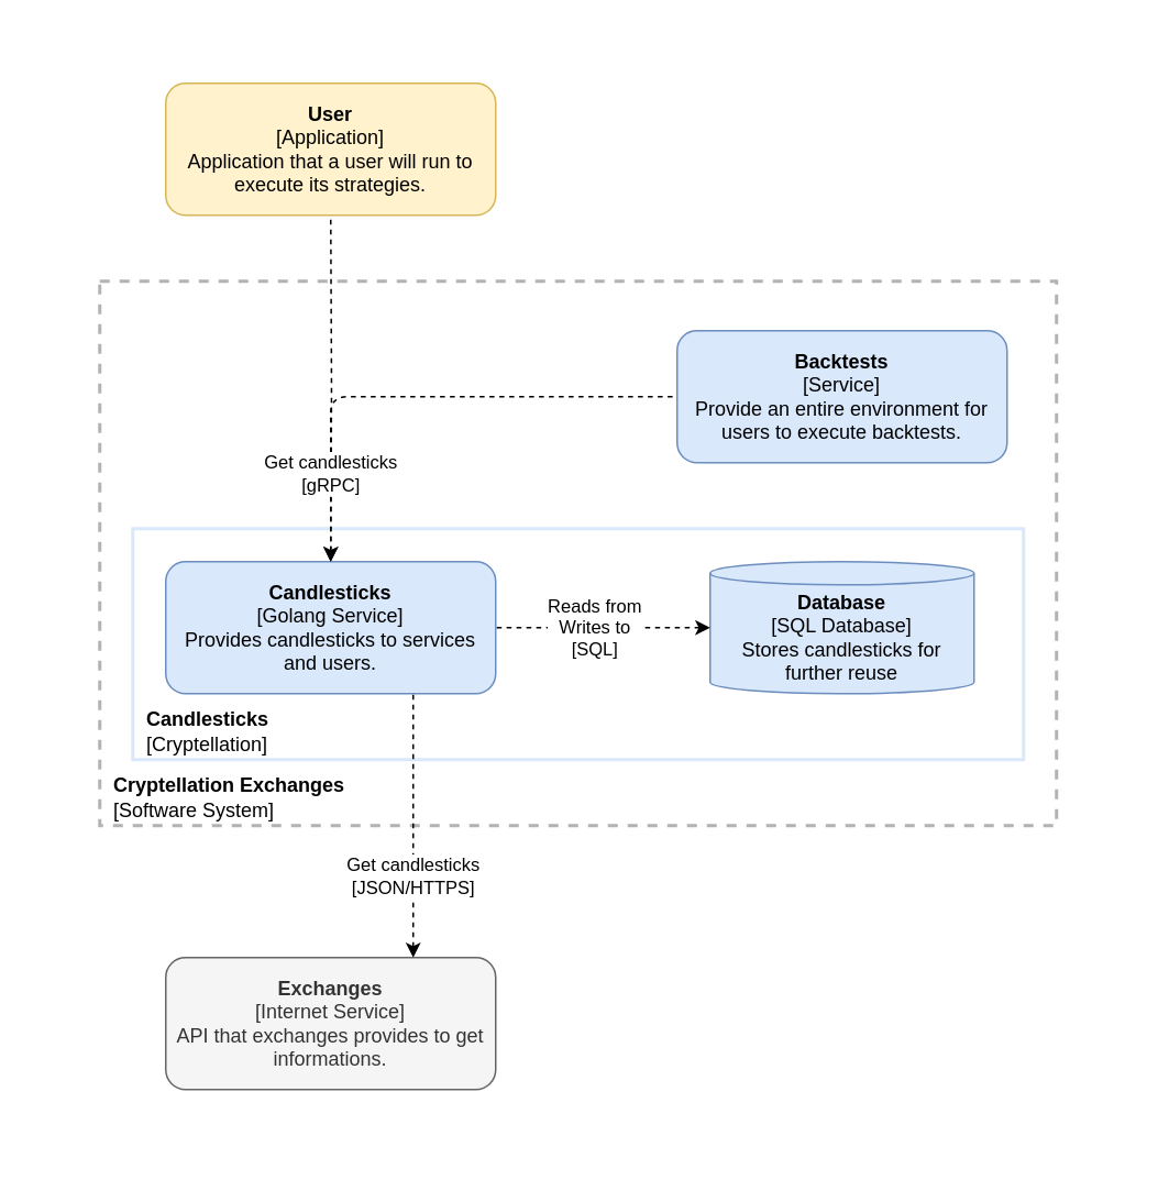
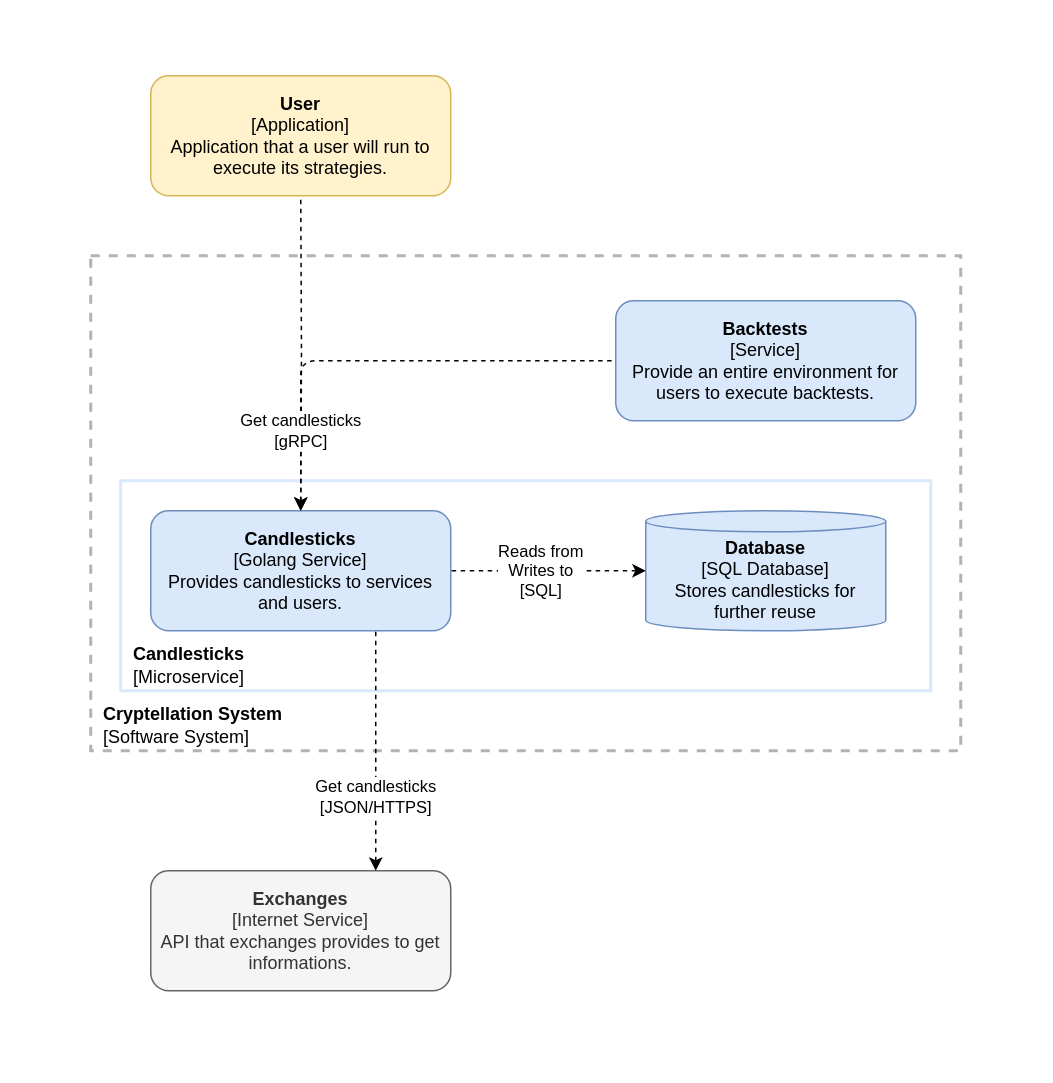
  <mxCell id="0" />
  <mxCell id="1" parent="0" />
  <mxCell id="2" value="" style="rounded=1;whiteSpace=wrap;html=1;labelBackgroundColor=none;strokeColor=none;strokeWidth=2;fillColor=default;" parent="1" vertex="1"><mxGeometry x="20" y="20" width="660" height="680" as="geometry" /></mxCell>
- <mxCell id="3" value="&lt;b style=&quot;&quot;&gt;&amp;nbsp; Cryptellation Exchanges&lt;br&gt;&amp;nbsp;&amp;nbsp;&lt;/b&gt;&lt;span style=&quot;&quot;&gt;[Software System]&lt;/span&gt;" style="rounded=0;whiteSpace=wrap;html=1;fillColor=none;dashed=1;strokeWidth=2;strokeColor=#B3B3B3;align=left;verticalAlign=bottom;" parent="1" vertex="1"><mxGeometry x="60" y="170" width="580" height="330" as="geometry" /></mxCell>
- <mxCell id="4" value="&amp;nbsp; &lt;b&gt;Candlesticks&lt;/b&gt;&lt;br&gt;&amp;nbsp; [Cryptellation]" style="rounded=0;whiteSpace=wrap;html=1;labelBackgroundColor=none;strokeColor=#DAE8FC;strokeWidth=2;fillColor=none;verticalAlign=bottom;align=left;" parent="1" vertex="1"><mxGeometry x="80" y="320" width="540" height="140" as="geometry" /></mxCell>
+ <mxCell id="3" value="&lt;b style=&quot;&quot;&gt;&amp;nbsp; Cryptellation System&lt;br&gt;&amp;nbsp;&amp;nbsp;&lt;/b&gt;&lt;span style=&quot;&quot;&gt;[Software System]&lt;/span&gt;" style="rounded=0;whiteSpace=wrap;html=1;fillColor=none;dashed=1;strokeWidth=2;strokeColor=#B3B3B3;align=left;verticalAlign=bottom;" parent="1" vertex="1"><mxGeometry x="60" y="170" width="580" height="330" as="geometry" /></mxCell>
+ <mxCell id="4" value="&amp;nbsp; &lt;b&gt;Candlesticks&lt;/b&gt;&lt;br&gt;&amp;nbsp; [Microservice]" style="rounded=0;whiteSpace=wrap;html=1;labelBackgroundColor=none;strokeColor=#DAE8FC;strokeWidth=2;fillColor=none;verticalAlign=bottom;align=left;" parent="1" vertex="1"><mxGeometry x="80" y="320" width="540" height="140" as="geometry" /></mxCell>
  <mxCell id="5" value="&lt;b&gt;Candlesticks&lt;/b&gt;&lt;br&gt;[Golang Service]&lt;br&gt;Provides candlesticks to services and users." style="rounded=1;whiteSpace=wrap;html=1;fillColor=#dae8fc;strokeColor=#6c8ebf;" parent="1" vertex="1"><mxGeometry x="100" y="340" width="200" height="80" as="geometry" /></mxCell>
  <mxCell id="6" value="&lt;font face=&quot;helvetica&quot;&gt;&lt;br&gt;&lt;/font&gt;" style="endArrow=none;dashed=1;html=1;entryX=0;entryY=0.5;entryDx=0;entryDy=0;edgeStyle=orthogonalEdgeStyle;startArrow=classic;startFill=1;exitX=0.5;exitY=0;exitDx=0;exitDy=0;" edge="1" parent="1" source="5" target="13"><mxGeometry x="0.548" y="10" width="50" height="50" relative="1" as="geometry"><mxPoint x="210" y="350" as="sourcePoint" /><mxPoint x="210" y="110" as="targetPoint" /><mxPoint as="offset" /></mxGeometry></mxCell>
  <mxCell id="7" value="&lt;b&gt;Database&lt;/b&gt;&lt;br&gt;[SQL Database]&lt;br&gt;Stores candlesticks for further reuse" style="shape=cylinder3;whiteSpace=wrap;html=1;boundedLbl=1;backgroundOutline=1;size=7;fillColor=#dae8fc;strokeColor=#6c8ebf;" parent="1" vertex="1"><mxGeometry x="430" y="340" width="160" height="80" as="geometry" /></mxCell>
  <mxCell id="8" value="&lt;b style=&quot;color: rgb(51 , 51 , 51)&quot;&gt;Exchanges&lt;/b&gt;&lt;br style=&quot;color: rgb(51 , 51 , 51)&quot;&gt;&lt;span style=&quot;color: rgb(51 , 51 , 51)&quot;&gt;[Internet Service]&lt;/span&gt;&lt;br style=&quot;color: rgb(51 , 51 , 51)&quot;&gt;&lt;span style=&quot;color: rgb(51 , 51 , 51)&quot;&gt;API that exchanges provides to get informations.&lt;/span&gt;" style="rounded=1;whiteSpace=wrap;html=1;fillColor=#f5f5f5;fontColor=#333333;strokeColor=#666666;" parent="1" vertex="1"><mxGeometry x="100" y="580" width="200" height="80" as="geometry" /></mxCell>
  <mxCell id="9" value="&lt;span style=&quot;color: rgb(0 , 0 , 0) ; font-family: &amp;#34;helvetica&amp;#34; ; font-size: 11px ; font-style: normal ; font-weight: 400 ; letter-spacing: normal ; text-align: center ; text-indent: 0px ; text-transform: none ; word-spacing: 0px ; background-color: rgb(255 , 255 , 255) ; display: inline ; float: none&quot;&gt;Get&amp;nbsp;candlesticks&lt;/span&gt;&lt;br style=&quot;color: rgb(0 , 0 , 0) ; font-family: &amp;#34;helvetica&amp;#34; ; font-size: 11px ; font-style: normal ; font-weight: 400 ; letter-spacing: normal ; text-align: center ; text-indent: 0px ; text-transform: none ; word-spacing: 0px&quot;&gt;&lt;span style=&quot;color: rgb(0 , 0 , 0) ; font-family: &amp;#34;helvetica&amp;#34; ; font-size: 11px ; font-style: normal ; font-weight: 400 ; letter-spacing: normal ; text-align: center ; text-indent: 0px ; text-transform: none ; word-spacing: 0px ; background-color: rgb(255 , 255 , 255) ; display: inline ; float: none&quot;&gt;[JSON/HTTPS]&lt;/span&gt;" style="endArrow=none;dashed=1;html=1;exitX=0.75;exitY=0;exitDx=0;exitDy=0;entryX=0.75;entryY=1;entryDx=0;entryDy=0;edgeStyle=orthogonalEdgeStyle;startArrow=classic;startFill=1;" parent="1" source="8" target="5" edge="1"><mxGeometry x="-0.385" width="50" height="50" relative="1" as="geometry"><mxPoint x="290" y="490" as="sourcePoint" /><mxPoint x="340" y="440" as="targetPoint" /><mxPoint as="offset" /></mxGeometry></mxCell>
  <mxCell id="10" value="&lt;font face=&quot;helvetica&quot;&gt;Reads from&lt;br&gt;Writes to&lt;br&gt;[SQL]&lt;br&gt;&lt;/font&gt;" style="endArrow=none;dashed=1;html=1;exitX=0;exitY=0.5;exitDx=0;exitDy=0;entryX=1;entryY=0.5;entryDx=0;entryDy=0;edgeStyle=orthogonalEdgeStyle;startArrow=classic;startFill=1;exitPerimeter=0;" parent="1" source="7" target="5" edge="1"><mxGeometry x="0.077" width="50" height="50" relative="1" as="geometry"><mxPoint x="260" y="560" as="sourcePoint" /><mxPoint x="260" y="430" as="targetPoint" /><mxPoint as="offset" /></mxGeometry></mxCell>
  <mxCell id="11" value="&lt;b style=&quot;color: rgb(0 , 0 , 0) ; font-family: &amp;#34;helvetica&amp;#34; ; font-size: 12px ; font-style: normal ; letter-spacing: normal ; text-align: center ; text-indent: 0px ; text-transform: none ; word-spacing: 0px&quot;&gt;User&lt;/b&gt;&lt;br style=&quot;color: rgb(0 , 0 , 0) ; font-family: &amp;#34;helvetica&amp;#34; ; font-size: 12px ; font-style: normal ; font-weight: 400 ; letter-spacing: normal ; text-align: center ; text-indent: 0px ; text-transform: none ; word-spacing: 0px&quot;&gt;&lt;span style=&quot;color: rgb(0 , 0 , 0) ; font-family: &amp;#34;helvetica&amp;#34; ; font-size: 12px ; font-style: normal ; font-weight: 400 ; letter-spacing: normal ; text-align: center ; text-indent: 0px ; text-transform: none ; word-spacing: 0px ; display: inline ; float: none&quot;&gt;[Application]&lt;/span&gt;&lt;br style=&quot;color: rgb(0 , 0 , 0) ; font-family: &amp;#34;helvetica&amp;#34; ; font-size: 12px ; font-style: normal ; font-weight: 400 ; letter-spacing: normal ; text-align: center ; text-indent: 0px ; text-transform: none ; word-spacing: 0px&quot;&gt;&lt;span style=&quot;color: rgb(0 , 0 , 0) ; font-family: &amp;#34;helvetica&amp;#34; ; font-size: 12px ; font-style: normal ; font-weight: 400 ; letter-spacing: normal ; text-align: center ; text-indent: 0px ; text-transform: none ; word-spacing: 0px ; display: inline ; float: none&quot;&gt;Application that a user will run to execute its strategies.&lt;/span&gt;" style="rounded=1;whiteSpace=wrap;html=1;strokeColor=#d6b656;strokeWidth=1;fillColor=#fff2cc;" parent="1" vertex="1"><mxGeometry x="100" y="50" width="200" height="80" as="geometry" /></mxCell>
  <mxCell id="12" value="&lt;font face=&quot;helvetica&quot;&gt;Get candlesticks&lt;br&gt;[gRPC]&lt;br&gt;&lt;/font&gt;" style="endArrow=none;dashed=1;html=1;entryX=0.5;entryY=1;entryDx=0;entryDy=0;edgeStyle=orthogonalEdgeStyle;startArrow=classic;startFill=1;" parent="1" target="11" edge="1"><mxGeometry x="-0.5" width="50" height="50" relative="1" as="geometry"><mxPoint x="200" y="340" as="sourcePoint" /><mxPoint x="310" y="390" as="targetPoint" /><mxPoint as="offset" /></mxGeometry></mxCell>
  <mxCell id="13" value="&lt;b&gt;Backtests&lt;/b&gt;&lt;br&gt;[Service]&lt;br&gt;Provide an entire environment for users to execute backtests." style="rounded=1;whiteSpace=wrap;html=1;fillColor=#dae8fc;strokeColor=#6c8ebf;" vertex="1" parent="1"><mxGeometry x="410" y="200" width="200" height="80" as="geometry" /></mxCell>
